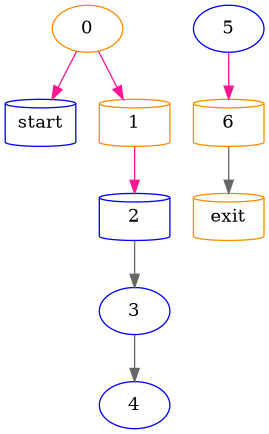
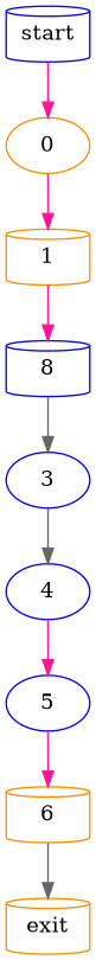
  digraph {
    node [color=blue shape=cylinder]
    edge [color=deeppink]
    start
    0 [color=darkorange shape=ellipse]
    1 [color=darkorange]
-   2
+   2 [label=8]
    3 [shape=ellipse]
    4 [shape=ellipse]
    5 [shape=ellipse]
    6 [color=darkorange]
    exit [color=darkorange]
-   0 -> start
+   start -> 0
    0 -> 1
    1 -> 2
    2 -> 3 [color=gray40]
    3 -> 4 [color=gray40]
+   4 -> 5
    5 -> 6
    6 -> exit [color=gray40]
  }
